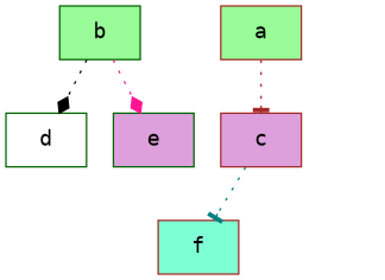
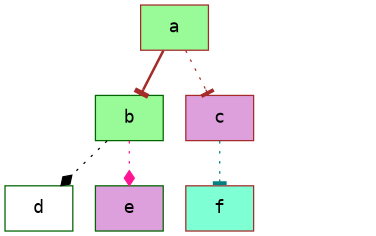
  digraph {
    fontname="DejaVu Sans Mono"
    ordering=out
    node [color=darkgreen fillcolor=palegreen fontname="DejaVu Sans Mono" shape=box style=filled]
    edge [arrowhead=tee color=brown fontname="DejaVu Sans Mono" style=dotted]
    b
    a [color=brown]
    c [color=brown fillcolor=plum]
    d [fillcolor=white]
    e [fillcolor=plum]
    f [color=brown fillcolor=aquamarine]
    blank [style=invis color="" fillcolor="" shape=""]
    b -> d [arrowhead=diamond color=black]
    b -> e [arrowhead=diamond color=deeppink]
+   a -> b [style=bold]
    a -> c
    c -> f [color=teal]
    c -> blank [style=invis arrowhead="" color=""]
  }
